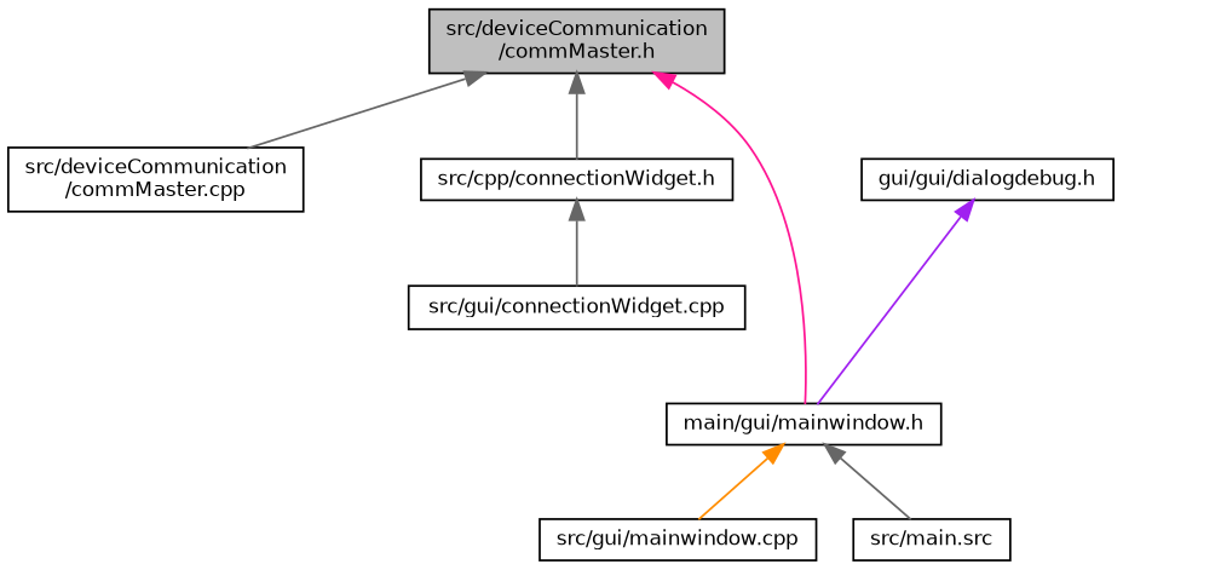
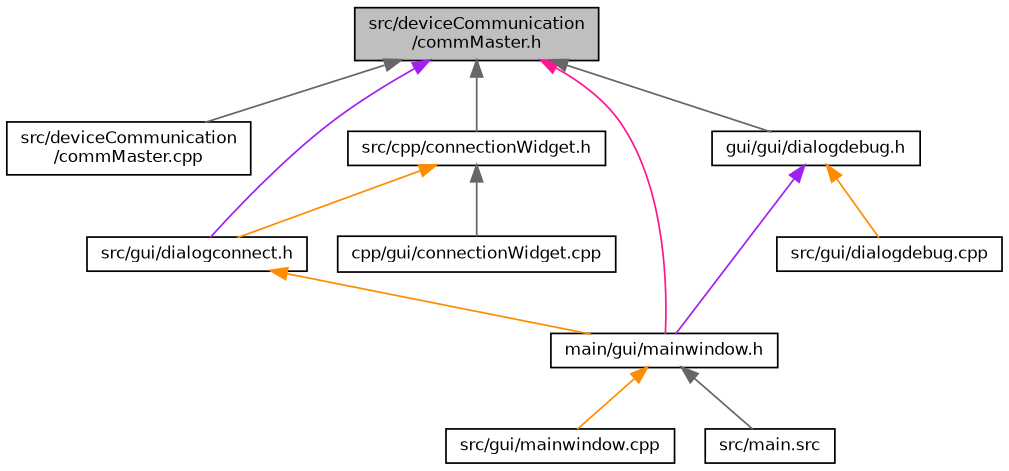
  digraph {
    node [color=black fillcolor=white fontname=Helvetica fontsize=10 shape=record style=filled]
    edge [color=gray40 dir=back fontname=Helvetica fontsize=10 labelfontname=Helvetica labelfontsize=10 style=solid]
    n1 [fillcolor=grey75 fontcolor=black height=0.2 label="src/deviceCommunication\l/commMaster.h" width=0.4]
    n2 [height=0.2 label="src/deviceCommunication\l/commMaster.cpp" width=0.4]
    n3 [height=0.2 label="src/cpp/connectionWidget.h" width=0.4]
+   n4 [height=0.2 label="src/gui/dialogconnect.h" width=0.4]
    n5 [height=0.2 label="main/gui/mainwindow.h" width=0.4]
    n6 [height=0.2 label="gui/gui/dialogdebug.h" width=0.4]
-   n7 [height=0.2 label="src/gui/connectionWidget.cpp" width=0.4]
+   n7 [height=0.2 label="cpp/gui/connectionWidget.cpp" width=0.4]
    n8 [height=0.2 label="src/gui/mainwindow.cpp" width=0.4]
    n9 [height=0.2 label="src/main.src" width=0.4]
+   n10 [height=0.2 label="src/gui/dialogdebug.cpp" width=0.4]
    n1 -> n2
    n1 -> n3
+   n1 -> n4 [color=purple]
    n1 -> n5 [color=deeppink]
+   n1 -> n6
+   n3 -> n4 [color=darkorange]
    n3 -> n7
+   n4 -> n5 [color=darkorange]
    n5 -> n8 [color=darkorange]
    n5 -> n9
    n6 -> n5 [color=purple]
+   n6 -> n10 [color=darkorange]
  }
